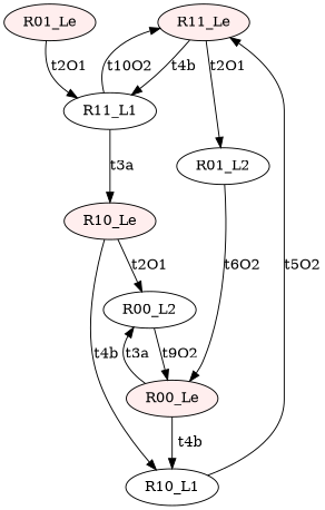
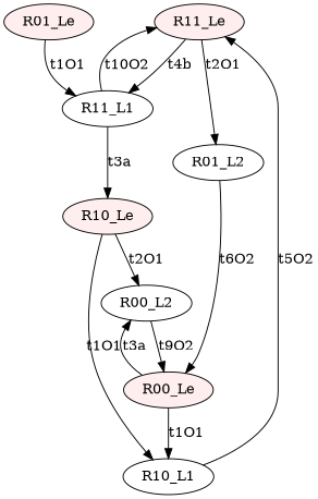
  digraph {
    node [fillcolor="#FFEEEE" style=filled]
    R11_Le
    R10_L1 [fillcolor="#FFFFFF"]
    R00_Le
    R00_L2 [fillcolor="#FFFFFF"]
    R10_Le
    R11_L1 [fillcolor="#FFFFFF"]
    R01_L2 [fillcolor="#FFFFFF"]
    R01_Le
    R11_Le -> R11_L1 [label=t4b]
    R11_Le -> R01_L2 [label=t2O1]
    R10_L1 -> R11_Le [label=t5O2]
-   R00_Le -> R10_L1 [label=t4b]
+   R00_Le -> R10_L1 [label=t1O1]
    R00_Le -> R00_L2 [label=t3a]
    R00_L2 -> R00_Le [label=t9O2]
-   R10_Le -> R10_L1 [label=t4b]
+   R10_Le -> R10_L1 [label=t1O1]
    R10_Le -> R00_L2 [label=t2O1]
    R11_L1 -> R11_Le [label=t10O2]
    R11_L1 -> R10_Le [label=t3a]
    R01_L2 -> R00_Le [label=t6O2]
-   R01_Le -> R11_L1 [label=t2O1]
+   R01_Le -> R11_L1 [label=t1O1]
  }
